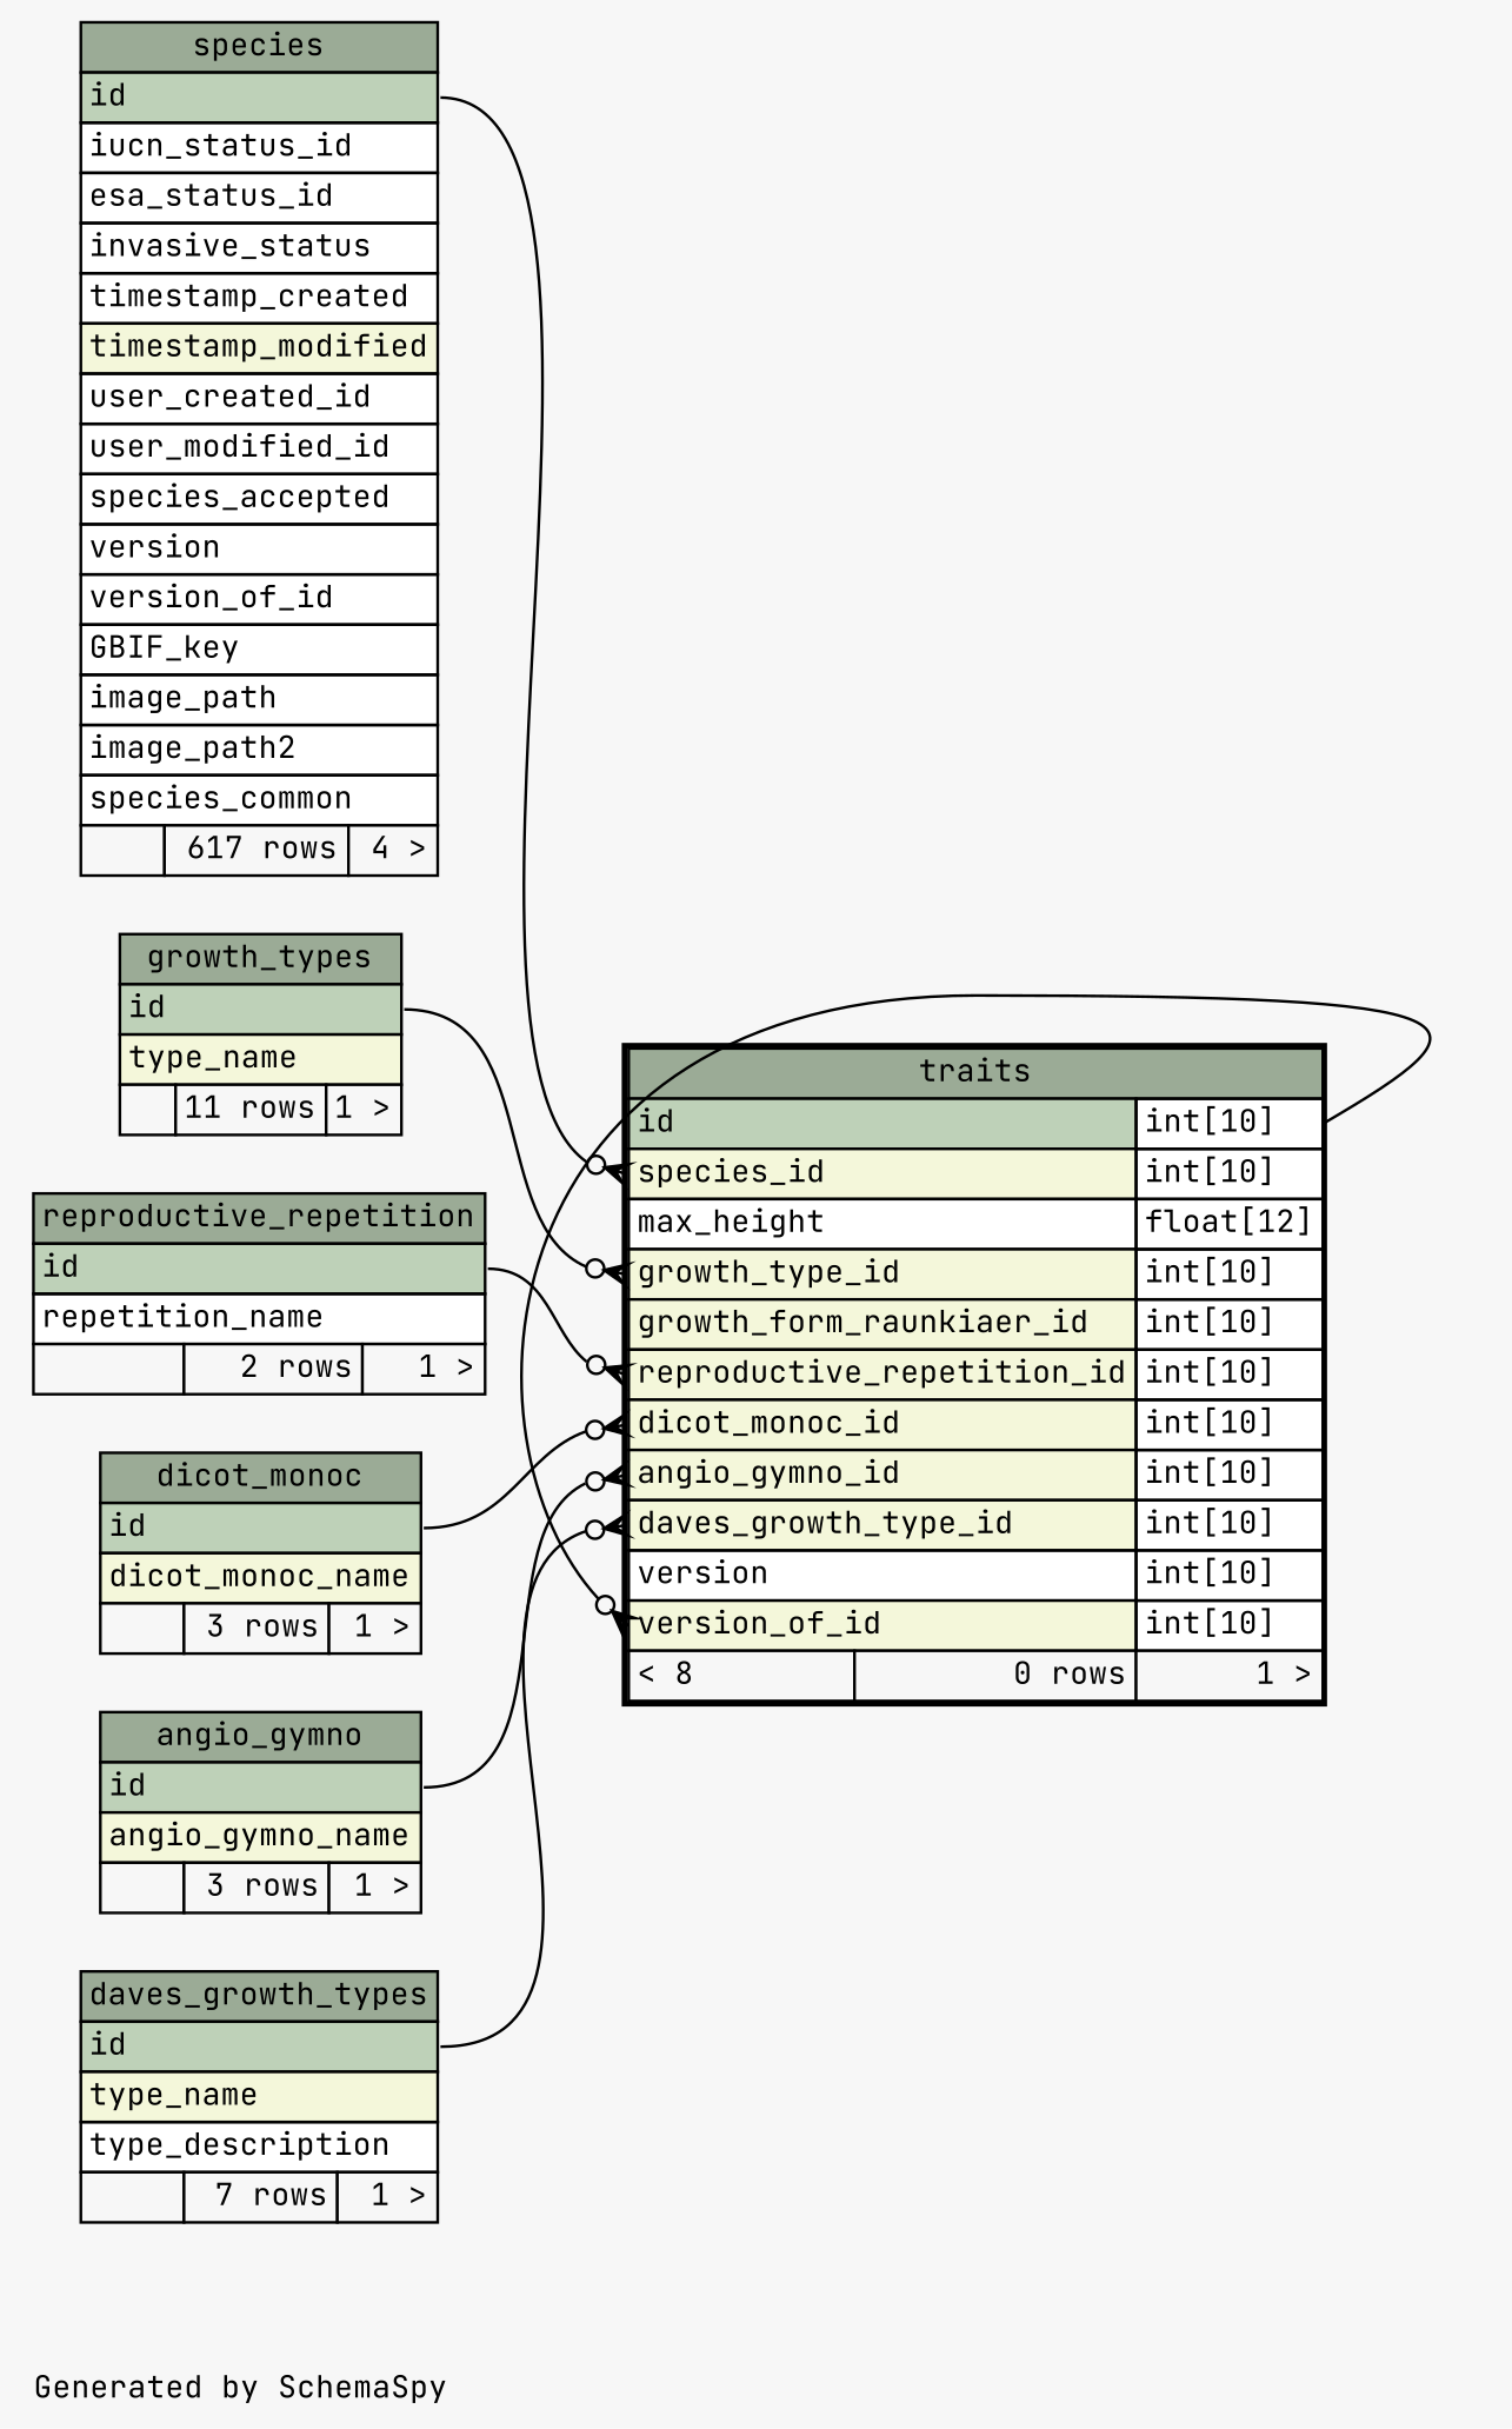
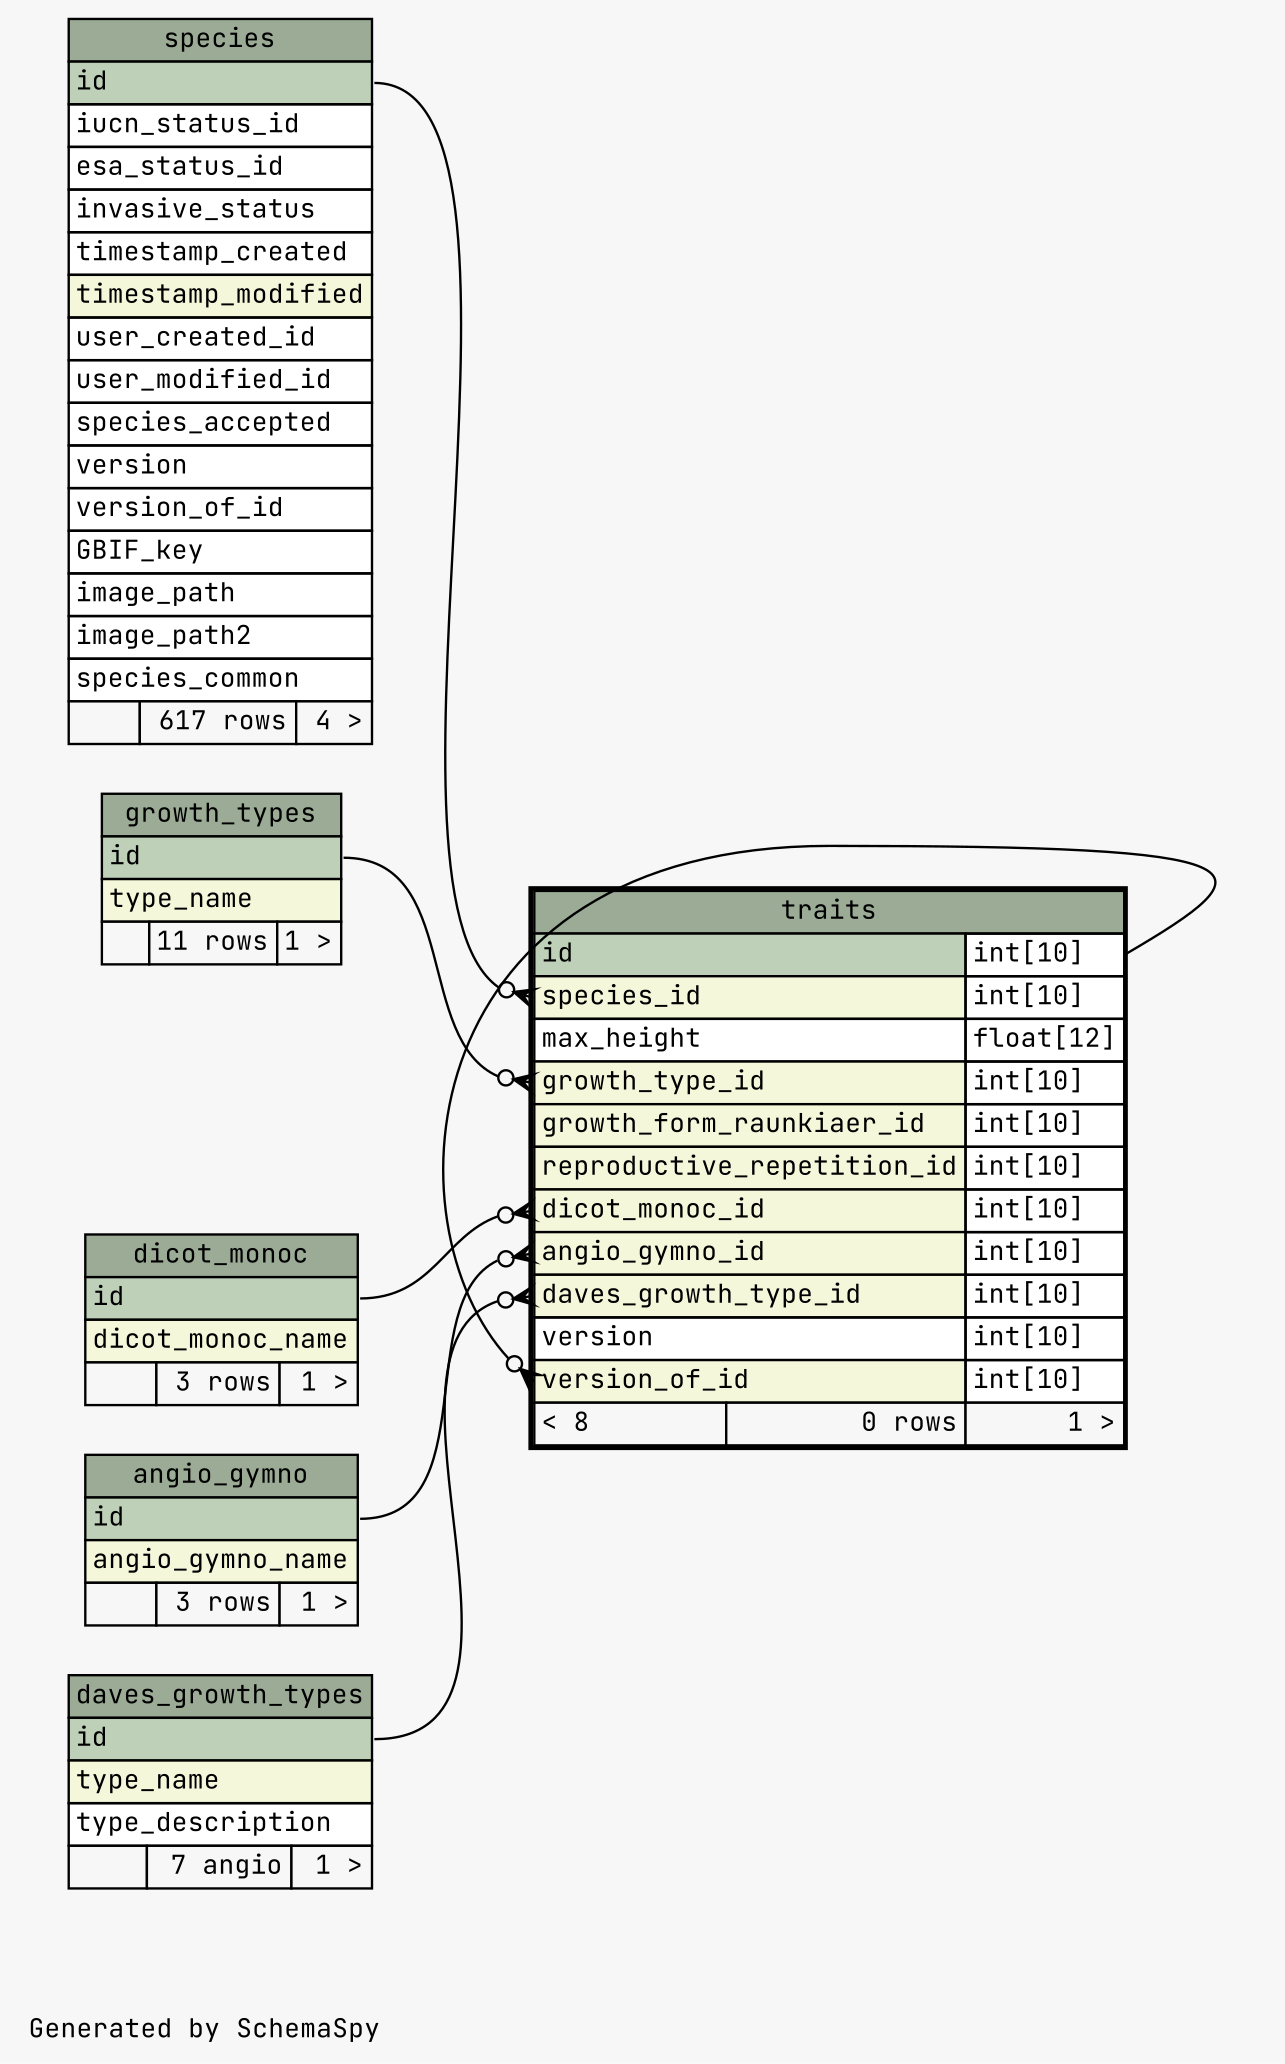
  digraph {
    bgcolor="#f7f7f7"
    fontname="JetBrains Mono"
    fontsize=11
    label="\nGenerated by SchemaSpy"
    labeljust=l
    nodesep=0.18
    rankdir=RL
    ranksep=0.46
    node [fontname="JetBrains Mono" fontsize=11 shape=plaintext]
    edge [arrowhead=none arrowsize=0.8 arrowtail=crowodot dir=back fontname="JetBrains Mono" headport="id:e"]
    n1 [label=<     <TABLE BORDER="2" CELLBORDER="1" CELLSPACING="0" BGCOLOR="#ffffff">       <TR><TD COLSPAN="3" BGCOLOR="#9bab96" ALIGN="CENTER">traits</TD></TR>       <TR><TD PORT="id" COLSPAN="2" BGCOLOR="#bed1b8" ALIGN="LEFT">id</TD><TD PORT="id.type" ALIGN="LEFT">int[10]</TD></TR>       <TR><TD PORT="species_id" COLSPAN="2" BGCOLOR="#f4f7da" ALIGN="LEFT">species_id</TD><TD PORT="species_id.type" ALIGN="LEFT">int[10]</TD></TR>       <TR><TD PORT="max_height" COLSPAN="2" ALIGN="LEFT">max_height</TD><TD PORT="max_height.type" ALIGN="LEFT">float[12]</TD></TR>       <TR><TD PORT="growth_type_id" COLSPAN="2" BGCOLOR="#f4f7da" ALIGN="LEFT">growth_type_id</TD><TD PORT="growth_type_id.type" ALIGN="LEFT">int[10]</TD></TR>       <TR><TD PORT="growth_form_raunkiaer_id" COLSPAN="2" BGCOLOR="#f4f7da" ALIGN="LEFT">growth_form_raunkiaer_id</TD><TD PORT="growth_form_raunkiaer_id.type" ALIGN="LEFT">int[10]</TD></TR>       <TR><TD PORT="reproductive_repetition_id" COLSPAN="2" BGCOLOR="#f4f7da" ALIGN="LEFT">reproductive_repetition_id</TD><TD PORT="reproductive_repetition_id.type" ALIGN="LEFT">int[10]</TD></TR>       <TR><TD PORT="dicot_monoc_id" COLSPAN="2" BGCOLOR="#f4f7da" ALIGN="LEFT">dicot_monoc_id</TD><TD PORT="dicot_monoc_id.type" ALIGN="LEFT">int[10]</TD></TR>       <TR><TD PORT="angio_gymno_id" COLSPAN="2" BGCOLOR="#f4f7da" ALIGN="LEFT">angio_gymno_id</TD><TD PORT="angio_gymno_id.type" ALIGN="LEFT">int[10]</TD></TR>       <TR><TD PORT="daves_growth_type_id" COLSPAN="2" BGCOLOR="#f4f7da" ALIGN="LEFT">daves_growth_type_id</TD><TD PORT="daves_growth_type_id.type" ALIGN="LEFT">int[10]</TD></TR>       <TR><TD PORT="version" COLSPAN="2" ALIGN="LEFT">version</TD><TD PORT="version.type" ALIGN="LEFT">int[10]</TD></TR>       <TR><TD PORT="version_of_id" COLSPAN="2" BGCOLOR="#f4f7da" ALIGN="LEFT">version_of_id</TD><TD PORT="version_of_id.type" ALIGN="LEFT">int[10]</TD></TR>       <TR><TD ALIGN="LEFT" BGCOLOR="#f7f7f7">&lt; 8</TD><TD ALIGN="RIGHT" BGCOLOR="#f7f7f7">0 rows</TD><TD ALIGN="RIGHT" BGCOLOR="#f7f7f7">1 &gt;</TD></TR>     </TABLE>>]
    n2 [label=<     <TABLE BORDER="0" CELLBORDER="1" CELLSPACING="0" BGCOLOR="#ffffff">       <TR><TD COLSPAN="3" BGCOLOR="#9bab96" ALIGN="CENTER">angio_gymno</TD></TR>       <TR><TD PORT="id" COLSPAN="3" BGCOLOR="#bed1b8" ALIGN="LEFT">id</TD></TR>       <TR><TD PORT="angio_gymno_name" COLSPAN="3" BGCOLOR="#f4f7da" ALIGN="LEFT">angio_gymno_name</TD></TR>       <TR><TD ALIGN="LEFT" BGCOLOR="#f7f7f7">  </TD><TD ALIGN="RIGHT" BGCOLOR="#f7f7f7">3 rows</TD><TD ALIGN="RIGHT" BGCOLOR="#f7f7f7">1 &gt;</TD></TR>     </TABLE>>]
-   n3 [label=<     <TABLE BORDER="0" CELLBORDER="1" CELLSPACING="0" BGCOLOR="#ffffff">       <TR><TD COLSPAN="3" BGCOLOR="#9bab96" ALIGN="CENTER">daves_growth_types</TD></TR>       <TR><TD PORT="id" COLSPAN="3" BGCOLOR="#bed1b8" ALIGN="LEFT">id</TD></TR>       <TR><TD PORT="type_name" COLSPAN="3" BGCOLOR="#f4f7da" ALIGN="LEFT">type_name</TD></TR>       <TR><TD PORT="type_description" COLSPAN="3" ALIGN="LEFT">type_description</TD></TR>       <TR><TD ALIGN="LEFT" BGCOLOR="#f7f7f7">  </TD><TD ALIGN="RIGHT" BGCOLOR="#f7f7f7">7 rows</TD><TD ALIGN="RIGHT" BGCOLOR="#f7f7f7">1 &gt;</TD></TR>     </TABLE>>]
+   n3 [label=<     <TABLE BORDER="0" CELLBORDER="1" CELLSPACING="0" BGCOLOR="#ffffff">       <TR><TD COLSPAN="3" BGCOLOR="#9bab96" ALIGN="CENTER">daves_growth_types</TD></TR>       <TR><TD PORT="id" COLSPAN="3" BGCOLOR="#bed1b8" ALIGN="LEFT">id</TD></TR>       <TR><TD PORT="type_name" COLSPAN="3" BGCOLOR="#f4f7da" ALIGN="LEFT">type_name</TD></TR>       <TR><TD PORT="type_description" COLSPAN="3" ALIGN="LEFT">type_description</TD></TR>       <TR><TD ALIGN="LEFT" BGCOLOR="#f7f7f7">  </TD><TD ALIGN="RIGHT" BGCOLOR="#f7f7f7">7 angio</TD><TD ALIGN="RIGHT" BGCOLOR="#f7f7f7">1 &gt;</TD></TR>     </TABLE>>]
    n4 [label=<     <TABLE BORDER="0" CELLBORDER="1" CELLSPACING="0" BGCOLOR="#ffffff">       <TR><TD COLSPAN="3" BGCOLOR="#9bab96" ALIGN="CENTER">dicot_monoc</TD></TR>       <TR><TD PORT="id" COLSPAN="3" BGCOLOR="#bed1b8" ALIGN="LEFT">id</TD></TR>       <TR><TD PORT="dicot_monoc_name" COLSPAN="3" BGCOLOR="#f4f7da" ALIGN="LEFT">dicot_monoc_name</TD></TR>       <TR><TD ALIGN="LEFT" BGCOLOR="#f7f7f7">  </TD><TD ALIGN="RIGHT" BGCOLOR="#f7f7f7">3 rows</TD><TD ALIGN="RIGHT" BGCOLOR="#f7f7f7">1 &gt;</TD></TR>     </TABLE>>]
    n5 [label=<     <TABLE BORDER="0" CELLBORDER="1" CELLSPACING="0" BGCOLOR="#ffffff">       <TR><TD COLSPAN="3" BGCOLOR="#9bab96" ALIGN="CENTER">growth_types</TD></TR>       <TR><TD PORT="id" COLSPAN="3" BGCOLOR="#bed1b8" ALIGN="LEFT">id</TD></TR>       <TR><TD PORT="type_name" COLSPAN="3" BGCOLOR="#f4f7da" ALIGN="LEFT">type_name</TD></TR>       <TR><TD ALIGN="LEFT" BGCOLOR="#f7f7f7">  </TD><TD ALIGN="RIGHT" BGCOLOR="#f7f7f7">11 rows</TD><TD ALIGN="RIGHT" BGCOLOR="#f7f7f7">1 &gt;</TD></TR>     </TABLE>>]
-   n6 [label=<     <TABLE BORDER="0" CELLBORDER="1" CELLSPACING="0" BGCOLOR="#ffffff">       <TR><TD COLSPAN="3" BGCOLOR="#9bab96" ALIGN="CENTER">reproductive_repetition</TD></TR>       <TR><TD PORT="id" COLSPAN="3" BGCOLOR="#bed1b8" ALIGN="LEFT">id</TD></TR>       <TR><TD PORT="repetition_name" COLSPAN="3" ALIGN="LEFT">repetition_name</TD></TR>       <TR><TD ALIGN="LEFT" BGCOLOR="#f7f7f7">  </TD><TD ALIGN="RIGHT" BGCOLOR="#f7f7f7">2 rows</TD><TD ALIGN="RIGHT" BGCOLOR="#f7f7f7">1 &gt;</TD></TR>     </TABLE>>]
    n7 [label=<     <TABLE BORDER="0" CELLBORDER="1" CELLSPACING="0" BGCOLOR="#ffffff">       <TR><TD COLSPAN="3" BGCOLOR="#9bab96" ALIGN="CENTER">species</TD></TR>       <TR><TD PORT="id" COLSPAN="3" BGCOLOR="#bed1b8" ALIGN="LEFT">id</TD></TR>       <TR><TD PORT="iucn_status_id" COLSPAN="3" ALIGN="LEFT">iucn_status_id</TD></TR>       <TR><TD PORT="esa_status_id" COLSPAN="3" ALIGN="LEFT">esa_status_id</TD></TR>       <TR><TD PORT="invasive_status" COLSPAN="3" ALIGN="LEFT">invasive_status</TD></TR>       <TR><TD PORT="timestamp_created" COLSPAN="3" ALIGN="LEFT">timestamp_created</TD></TR>       <TR><TD PORT="timestamp_modified" COLSPAN="3" BGCOLOR="#f4f7da" ALIGN="LEFT">timestamp_modified</TD></TR>       <TR><TD PORT="user_created_id" COLSPAN="3" ALIGN="LEFT">user_created_id</TD></TR>       <TR><TD PORT="user_modified_id" COLSPAN="3" ALIGN="LEFT">user_modified_id</TD></TR>       <TR><TD PORT="species_accepted" COLSPAN="3" ALIGN="LEFT">species_accepted</TD></TR>       <TR><TD PORT="version" COLSPAN="3" ALIGN="LEFT">version</TD></TR>       <TR><TD PORT="version_of_id" COLSPAN="3" ALIGN="LEFT">version_of_id</TD></TR>       <TR><TD PORT="GBIF_key" COLSPAN="3" ALIGN="LEFT">GBIF_key</TD></TR>       <TR><TD PORT="image_path" COLSPAN="3" ALIGN="LEFT">image_path</TD></TR>       <TR><TD PORT="image_path2" COLSPAN="3" ALIGN="LEFT">image_path2</TD></TR>       <TR><TD PORT="species_common" COLSPAN="3" ALIGN="LEFT">species_common</TD></TR>       <TR><TD ALIGN="LEFT" BGCOLOR="#f7f7f7">  </TD><TD ALIGN="RIGHT" BGCOLOR="#f7f7f7">617 rows</TD><TD ALIGN="RIGHT" BGCOLOR="#f7f7f7">4 &gt;</TD></TR>     </TABLE>>]
    n1 -> n1 [headport="id.type:e" tailport="version_of_id:w"]
    n1 -> n2 [tailport="angio_gymno_id:w"]
    n1 -> n3 [tailport="daves_growth_type_id:w"]
    n1 -> n4 [tailport="dicot_monoc_id:w"]
    n1 -> n5 [tailport="growth_type_id:w"]
-   n1 -> n6 [tailport="reproductive_repetition_id:w"]
    n1 -> n7 [tailport="species_id:w"]
  }
